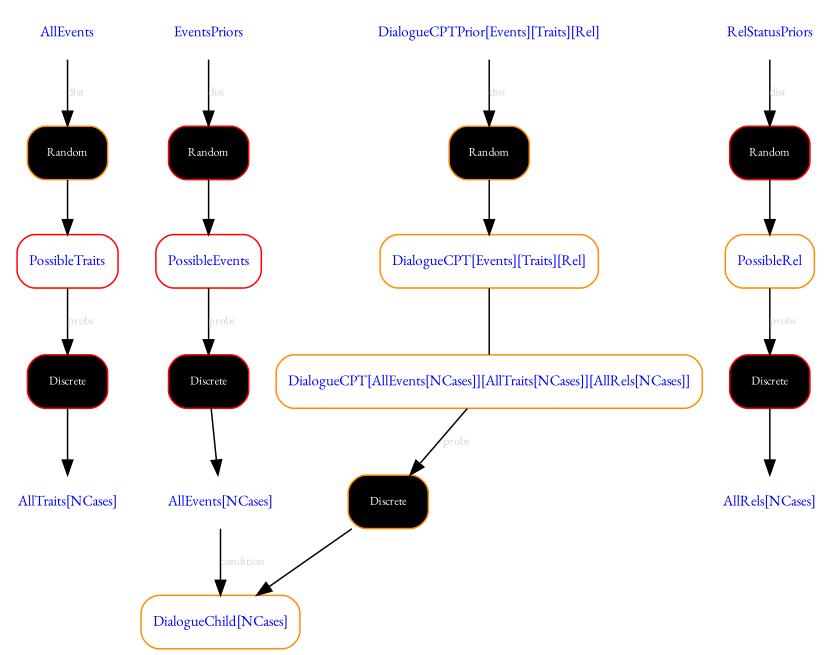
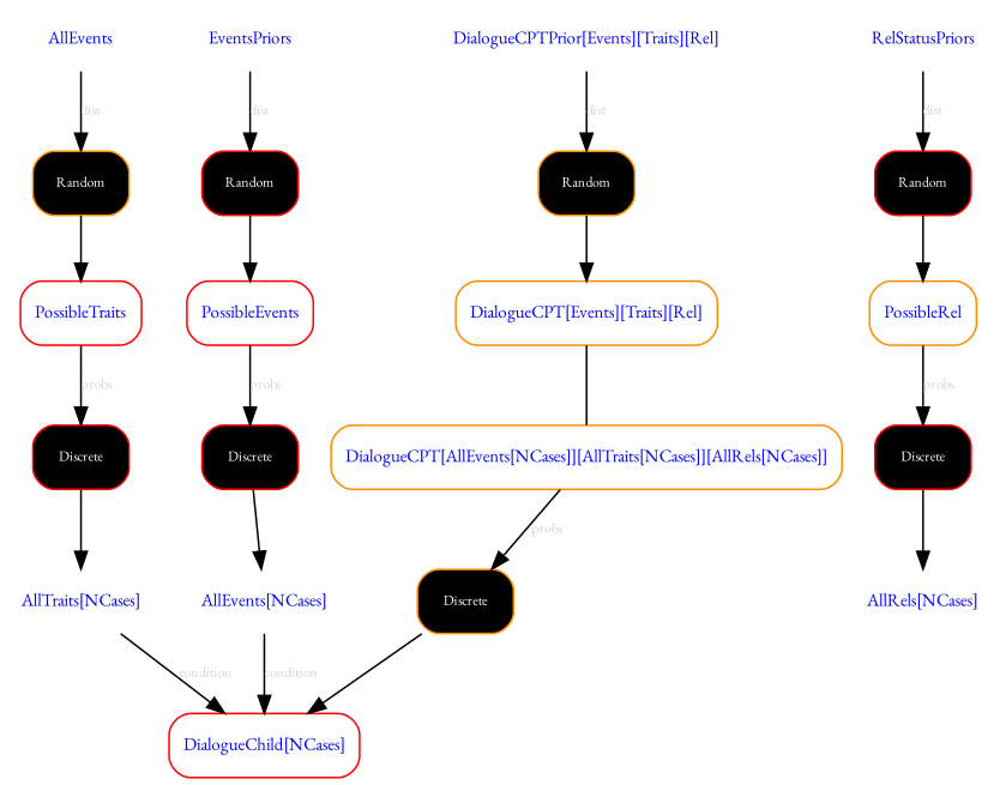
  digraph {
    fontname="EB Garamond"
    node [color=darkorange fillcolor=transparent fontcolor="#0000FF" fontname="EB Garamond" fontsize=10 shape=box style="filled, rounded"]
    edge [arrowtail=none fontcolor="#D3D3D3" fontname="EB Garamond" fontsize=8]
    n1 [label="DialogueCPT[AllEvents[NCases]][AllTraits[NCases]][AllRels[NCases]]"]
    n2 [fillcolor="#000000" fontcolor="#FFFFFF" fontsize=8 label=Discrete]
-   n3 [label="DialogueChild[NCases]"]
+   n3 [color=red label="DialogueChild[NCases]"]
    n4 [color=red label="AllRels[NCases]" shape=none]
    n5 [label="AllTraits[NCases]" shape=none]
    n6 [label="AllEvents[NCases]" shape=none]
    n7 [color=red label=PossibleEvents]
    n8 [color=red fillcolor="#000000" fontcolor="#FFFFFF" fontsize=8 label=Discrete]
    n9 [label=EventsPriors shape=none]
    n10 [color=red fillcolor="#000000" fontcolor="#FFFFFF" fontsize=8 label=Random]
    n11 [color=red label=PossibleTraits]
    n12 [color=red fillcolor="#000000" fontcolor="#FFFFFF" fontsize=8 label=Discrete]
    n13 [label=AllEvents shape=none]
    n14 [fillcolor="#000000" fontcolor="#FFFFFF" fontsize=8 label=Random]
    n15 [label=PossibleRel]
    n16 [color=red fillcolor="#000000" fontcolor="#FFFFFF" fontsize=8 label=Discrete]
    n17 [label=RelStatusPriors shape=none]
    n18 [color=red fillcolor="#000000" fontcolor="#FFFFFF" fontsize=8 label=Random]
    n19 [color=red label="DialogueCPTPrior[Events][Traits][Rel]" shape=none]
    n20 [fillcolor="#000000" fontcolor="#FFFFFF" fontsize=8 label=Random]
    n21 [label="DialogueCPT[Events][Traits][Rel]"]
    n1 -> n2 [label=probs]
    n2 -> n3
+   n5 -> n3 [label=condition]
    n6 -> n3 [label=condition]
    n7 -> n8 [label=probs]
    n8 -> n6
    n9 -> n10 [label=dist]
    n10 -> n7
    n11 -> n12 [label=probs]
    n12 -> n5
    n13 -> n14 [label=dist]
    n14 -> n11
    n15 -> n16 [label=probs]
    n16 -> n4
    n17 -> n18 [label=dist]
    n18 -> n15
    n19 -> n20 [label=dist]
    n20 -> n21
    n21 -> n1 [arrowhead=none fontcolor="" fontsize=""]
  }
